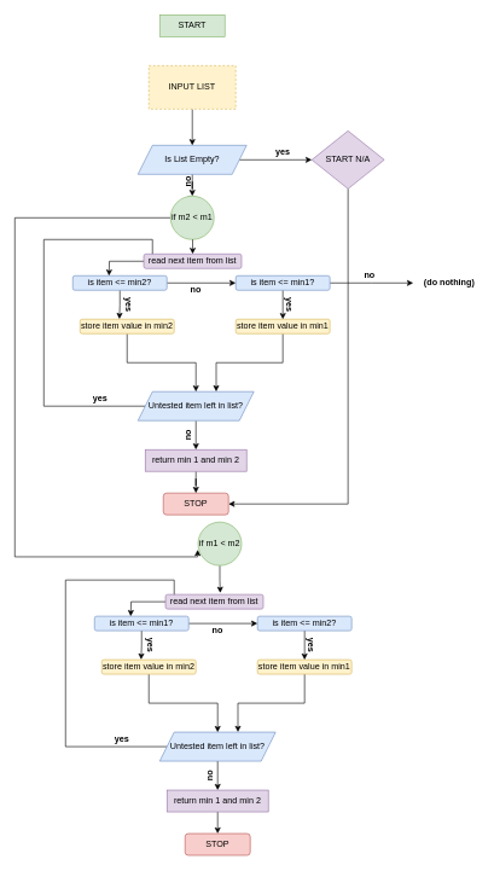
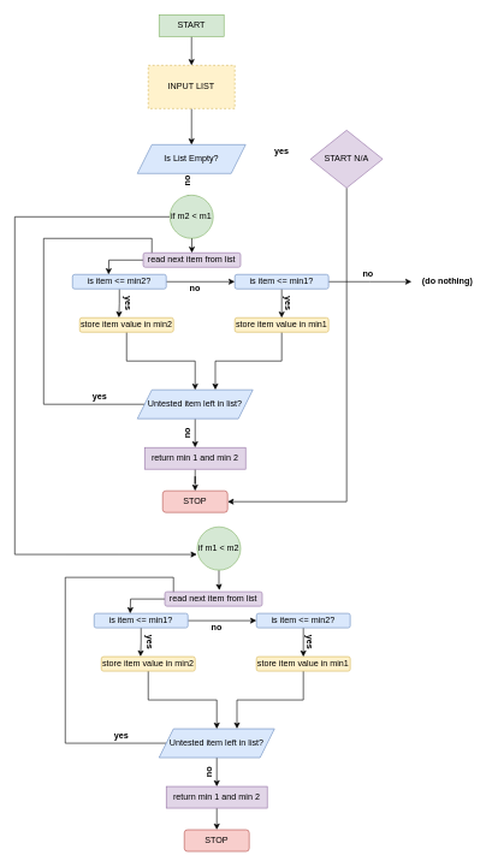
  <mxCell id="0" />
  <mxCell id="1" parent="0" />
  <mxCell id="2" style="edgeStyle=orthogonalEdgeStyle;rounded=0;orthogonalLoop=1;jettySize=auto;html=1;" edge="1" parent="1" source="3" target="9"><mxGeometry relative="1" as="geometry" /></mxCell>
  <mxCell id="3" value="INPUT LIST" style="rounded=0;whiteSpace=wrap;html=1;fillColor=#fff2cc;strokeColor=#d6b656;dashed=1;" vertex="1" parent="1"><mxGeometry x="205" y="90" width="120" height="60" as="geometry" /></mxCell>
+ <mxCell id="4" style="edgeStyle=orthogonalEdgeStyle;rounded=0;orthogonalLoop=1;jettySize=auto;html=1;" edge="1" parent="1" source="5" target="3"><mxGeometry relative="1" as="geometry" /></mxCell>
  <mxCell id="5" value="START" style="whiteSpace=wrap;html=1;fillColor=#d5e8d4;strokeColor=#82b366;rounded=0;" vertex="1" parent="1"><mxGeometry x="220" y="20" width="90" height="30" as="geometry" /></mxCell>
- <mxCell id="6" style="edgeStyle=orthogonalEdgeStyle;rounded=0;orthogonalLoop=1;jettySize=auto;html=1;" edge="1" parent="1" source="9" target="11"><mxGeometry relative="1" as="geometry" /></mxCell>
  <mxCell id="7" style="edgeStyle=orthogonalEdgeStyle;rounded=0;orthogonalLoop=1;jettySize=auto;html=1;entryX=0.5;entryY=0;entryDx=0;entryDy=0;" edge="1" parent="1" target="30"><mxGeometry relative="1" as="geometry"><mxPoint x="265" y="310" as="sourcePoint" /></mxGeometry></mxCell>
- <mxCell id="8" style="edgeStyle=orthogonalEdgeStyle;rounded=0;orthogonalLoop=1;jettySize=auto;html=1;entryX=0.5;entryY=0;entryDx=0;entryDy=0;" edge="1" parent="1" source="9" target="41"><mxGeometry relative="1" as="geometry" /></mxCell>
  <mxCell id="9" value="Is List Empty?" style="shape=parallelogram;perimeter=parallelogramPerimeter;whiteSpace=wrap;html=1;fixedSize=1;fillColor=#dae8fc;strokeColor=#6c8ebf;" vertex="1" parent="1"><mxGeometry x="190" y="200" width="150" height="40" as="geometry" /></mxCell>
  <mxCell id="10" style="edgeStyle=orthogonalEdgeStyle;rounded=0;orthogonalLoop=1;jettySize=auto;html=1;entryX=1;entryY=0.5;entryDx=0;entryDy=0;exitX=0.5;exitY=1;exitDx=0;exitDy=0;" edge="1" parent="1" source="11" target="16"><mxGeometry relative="1" as="geometry"><mxPoint x="470" y="700" as="targetPoint" /><mxPoint x="480" y="330" as="sourcePoint" /><Array as="points"><mxPoint x="480" y="695" /></Array></mxGeometry></mxCell>
  <mxCell id="11" value="START N/A" style="rhombus;whiteSpace=wrap;html=1;fillColor=#e1d5e7;strokeColor=#9673a6;" vertex="1" parent="1"><mxGeometry x="430" y="180" width="100" height="80" as="geometry" /></mxCell>
  <mxCell id="12" value="&lt;b&gt;yes&lt;br&gt;&lt;/b&gt;" style="text;html=1;strokeColor=none;fillColor=none;align=center;verticalAlign=middle;whiteSpace=wrap;rounded=0;" vertex="1" parent="1"><mxGeometry x="370" y="200" width="40" height="20" as="geometry" /></mxCell>
  <mxCell id="13" style="edgeStyle=orthogonalEdgeStyle;rounded=0;orthogonalLoop=1;jettySize=auto;html=1;entryX=0.5;entryY=0;entryDx=0;entryDy=0;" edge="1" parent="1" source="15" target="18"><mxGeometry relative="1" as="geometry" /></mxCell>
  <mxCell id="14" style="edgeStyle=orthogonalEdgeStyle;rounded=0;orthogonalLoop=1;jettySize=auto;html=1;entryX=0;entryY=0.25;entryDx=0;entryDy=0;" edge="1" parent="1" source="15" target="30"><mxGeometry relative="1" as="geometry"><mxPoint x="90" y="350" as="targetPoint" /><Array as="points"><mxPoint x="60" y="560" /><mxPoint x="60" y="330" /><mxPoint x="210" y="330" /><mxPoint x="210" y="355" /></Array></mxGeometry></mxCell>
  <mxCell id="15" value="Untested item left in list?" style="shape=parallelogram;perimeter=parallelogramPerimeter;whiteSpace=wrap;html=1;fixedSize=1;fillColor=#dae8fc;strokeColor=#6c8ebf;" vertex="1" parent="1"><mxGeometry x="190" y="540" width="160" height="40" as="geometry" /></mxCell>
  <mxCell id="16" value="STOP" style="rounded=1;whiteSpace=wrap;html=1;fillColor=#f8cecc;strokeColor=#b85450;" vertex="1" parent="1"><mxGeometry x="225" y="680" width="90" height="30" as="geometry" /></mxCell>
  <mxCell id="17" style="edgeStyle=orthogonalEdgeStyle;rounded=0;orthogonalLoop=1;jettySize=auto;html=1;" edge="1" parent="1" source="18" target="16"><mxGeometry relative="1" as="geometry" /></mxCell>
  <mxCell id="18" value="return min 1 and min 2" style="rounded=0;whiteSpace=wrap;html=1;fillColor=#e1d5e7;strokeColor=#9673a6;" vertex="1" parent="1"><mxGeometry x="200" y="620" width="140" height="30" as="geometry" /></mxCell>
  <mxCell id="19" style="edgeStyle=orthogonalEdgeStyle;rounded=0;orthogonalLoop=1;jettySize=auto;html=1;entryX=0;entryY=0.5;entryDx=0;entryDy=0;" edge="1" parent="1" source="21" target="28"><mxGeometry relative="1" as="geometry" /></mxCell>
  <mxCell id="20" style="edgeStyle=orthogonalEdgeStyle;rounded=0;orthogonalLoop=1;jettySize=auto;html=1;entryX=0.418;entryY=-0.01;entryDx=0;entryDy=0;entryPerimeter=0;" edge="1" parent="1" source="21" target="23"><mxGeometry relative="1" as="geometry" /></mxCell>
  <mxCell id="21" value="is item &amp;lt;= min2?" style="rounded=1;whiteSpace=wrap;html=1;fillColor=#dae8fc;strokeColor=#6c8ebf;" vertex="1" parent="1"><mxGeometry x="100" y="380" width="130" height="20" as="geometry" /></mxCell>
  <mxCell id="22" style="edgeStyle=orthogonalEdgeStyle;rounded=0;orthogonalLoop=1;jettySize=auto;html=1;entryX=0.5;entryY=0;entryDx=0;entryDy=0;" edge="1" parent="1" source="23" target="15"><mxGeometry relative="1" as="geometry" /></mxCell>
  <mxCell id="23" value="store item value in min2" style="rounded=1;whiteSpace=wrap;html=1;fillColor=#fff2cc;strokeColor=#d6b656;" vertex="1" parent="1"><mxGeometry x="110" y="440" width="130" height="20" as="geometry" /></mxCell>
  <mxCell id="24" style="edgeStyle=orthogonalEdgeStyle;rounded=0;orthogonalLoop=1;jettySize=auto;html=1;entryX=0.675;entryY=-0.005;entryDx=0;entryDy=0;entryPerimeter=0;" edge="1" parent="1" source="25" target="15"><mxGeometry relative="1" as="geometry" /></mxCell>
  <mxCell id="25" value="store item value in min1" style="rounded=1;whiteSpace=wrap;html=1;fillColor=#fff2cc;strokeColor=#d6b656;" vertex="1" parent="1"><mxGeometry x="325" y="440" width="130" height="20" as="geometry" /></mxCell>
  <mxCell id="26" style="edgeStyle=orthogonalEdgeStyle;rounded=0;orthogonalLoop=1;jettySize=auto;html=1;entryX=0.5;entryY=0;entryDx=0;entryDy=0;" edge="1" parent="1" source="28" target="25"><mxGeometry relative="1" as="geometry" /></mxCell>
  <mxCell id="27" style="edgeStyle=orthogonalEdgeStyle;rounded=0;orthogonalLoop=1;jettySize=auto;html=1;" edge="1" parent="1" source="28"><mxGeometry relative="1" as="geometry"><mxPoint x="570" y="390" as="targetPoint" /></mxGeometry></mxCell>
  <mxCell id="28" value="is item &amp;lt;= min1?" style="rounded=1;whiteSpace=wrap;html=1;fillColor=#dae8fc;strokeColor=#6c8ebf;" vertex="1" parent="1"><mxGeometry x="325" y="380" width="130" height="20" as="geometry" /></mxCell>
  <mxCell id="29" style="edgeStyle=orthogonalEdgeStyle;rounded=0;orthogonalLoop=1;jettySize=auto;html=1;" edge="1" parent="1" source="30"><mxGeometry relative="1" as="geometry"><mxPoint x="150" y="380" as="targetPoint" /></mxGeometry></mxCell>
  <mxCell id="30" value="read next item from list" style="rounded=1;whiteSpace=wrap;html=1;fillColor=#e1d5e7;strokeColor=#9673a6;" vertex="1" parent="1"><mxGeometry x="198" y="350" width="135" height="20" as="geometry" /></mxCell>
  <mxCell id="31" value="" style="edgeStyle=orthogonalEdgeStyle;rounded=0;orthogonalLoop=1;jettySize=auto;html=1;" edge="1" parent="1" source="32" target="41"><mxGeometry relative="1" as="geometry" /></mxCell>
  <mxCell id="32" value="&lt;b&gt;no&lt;br&gt;&lt;/b&gt;" style="text;html=1;strokeColor=none;fillColor=none;align=center;verticalAlign=middle;whiteSpace=wrap;rounded=0;rotation=270;" vertex="1" parent="1"><mxGeometry x="240" y="240" width="40" height="20" as="geometry" /></mxCell>
  <mxCell id="33" value="&lt;b&gt;no&lt;/b&gt;" style="text;html=1;strokeColor=none;fillColor=none;align=center;verticalAlign=middle;whiteSpace=wrap;rounded=0;" vertex="1" parent="1"><mxGeometry x="250" y="390" width="40" height="20" as="geometry" /></mxCell>
  <mxCell id="34" value="&lt;b&gt;yes&lt;/b&gt;" style="text;html=1;strokeColor=none;fillColor=none;align=center;verticalAlign=middle;whiteSpace=wrap;rounded=0;rotation=90;" vertex="1" parent="1"><mxGeometry x="158" y="410" width="40" height="20" as="geometry" /></mxCell>
  <mxCell id="35" value="&lt;b&gt;yes&lt;/b&gt;" style="text;html=1;strokeColor=none;fillColor=none;align=center;verticalAlign=middle;whiteSpace=wrap;rounded=0;rotation=90;" vertex="1" parent="1"><mxGeometry x="380" y="410" width="40" height="20" as="geometry" /></mxCell>
  <mxCell id="36" value="&lt;b&gt;yes&lt;br&gt;&lt;/b&gt;" style="text;html=1;strokeColor=none;fillColor=none;align=center;verticalAlign=middle;whiteSpace=wrap;rounded=0;" vertex="1" parent="1"><mxGeometry x="118" y="540" width="40" height="20" as="geometry" /></mxCell>
  <mxCell id="37" value="&lt;b&gt;no&lt;br&gt;&lt;/b&gt;" style="text;html=1;strokeColor=none;fillColor=none;align=center;verticalAlign=middle;whiteSpace=wrap;rounded=0;rotation=270;" vertex="1" parent="1"><mxGeometry x="240" y="590" width="40" height="20" as="geometry" /></mxCell>
  <mxCell id="38" value="&lt;b&gt;(do nothing)&lt;/b&gt;" style="text;html=1;strokeColor=none;fillColor=none;align=center;verticalAlign=middle;whiteSpace=wrap;rounded=0;" vertex="1" parent="1"><mxGeometry x="580" y="380" width="80" height="20" as="geometry" /></mxCell>
  <mxCell id="39" value="&lt;b&gt;no&lt;/b&gt;" style="text;html=1;strokeColor=none;fillColor=none;align=center;verticalAlign=middle;whiteSpace=wrap;rounded=0;" vertex="1" parent="1"><mxGeometry x="490" y="370" width="40" height="20" as="geometry" /></mxCell>
  <mxCell id="40" style="edgeStyle=orthogonalEdgeStyle;rounded=0;orthogonalLoop=1;jettySize=auto;html=1;entryX=-0.01;entryY=0.637;entryDx=0;entryDy=0;entryPerimeter=0;" edge="1" parent="1" source="41" target="65"><mxGeometry relative="1" as="geometry"><Array as="points"><mxPoint x="20" y="300" /><mxPoint x="20" y="768" /></Array></mxGeometry></mxCell>
  <mxCell id="41" value="if m2 &amp;lt; m1" style="ellipse;whiteSpace=wrap;html=1;aspect=fixed;fillColor=#d5e8d4;strokeColor=#82b366;" vertex="1" parent="1"><mxGeometry x="235" y="270" width="60" height="60" as="geometry" /></mxCell>
  <mxCell id="42" style="edgeStyle=orthogonalEdgeStyle;rounded=0;orthogonalLoop=1;jettySize=auto;html=1;entryX=0.5;entryY=0;entryDx=0;entryDy=0;" edge="1" parent="1" source="44" target="46"><mxGeometry relative="1" as="geometry" /></mxCell>
  <mxCell id="43" style="edgeStyle=orthogonalEdgeStyle;rounded=0;orthogonalLoop=1;jettySize=auto;html=1;entryX=0;entryY=0.25;entryDx=0;entryDy=0;" edge="1" parent="1" source="44" target="57"><mxGeometry relative="1" as="geometry"><mxPoint x="120" y="820" as="targetPoint" /><Array as="points"><mxPoint x="90" y="1030" /><mxPoint x="90" y="800" /><mxPoint x="240" y="800" /><mxPoint x="240" y="825" /></Array></mxGeometry></mxCell>
  <mxCell id="44" value="Untested item left in list?" style="shape=parallelogram;perimeter=parallelogramPerimeter;whiteSpace=wrap;html=1;fixedSize=1;fillColor=#dae8fc;strokeColor=#6c8ebf;" vertex="1" parent="1"><mxGeometry x="220" y="1010" width="160" height="40" as="geometry" /></mxCell>
  <mxCell id="45" style="edgeStyle=orthogonalEdgeStyle;rounded=0;orthogonalLoop=1;jettySize=auto;html=1;" edge="1" parent="1" source="46"><mxGeometry relative="1" as="geometry"><mxPoint x="300" y="1150" as="targetPoint" /></mxGeometry></mxCell>
  <mxCell id="46" value="return min 1 and min 2" style="rounded=0;whiteSpace=wrap;html=1;fillColor=#e1d5e7;strokeColor=#9673a6;" vertex="1" parent="1"><mxGeometry x="230" y="1090" width="140" height="30" as="geometry" /></mxCell>
  <mxCell id="47" style="edgeStyle=orthogonalEdgeStyle;rounded=0;orthogonalLoop=1;jettySize=auto;html=1;entryX=0;entryY=0.5;entryDx=0;entryDy=0;" edge="1" parent="1" source="49" target="55"><mxGeometry relative="1" as="geometry" /></mxCell>
  <mxCell id="48" style="edgeStyle=orthogonalEdgeStyle;rounded=0;orthogonalLoop=1;jettySize=auto;html=1;entryX=0.418;entryY=-0.01;entryDx=0;entryDy=0;entryPerimeter=0;" edge="1" parent="1" source="49" target="51"><mxGeometry relative="1" as="geometry" /></mxCell>
  <mxCell id="49" value="is item &amp;lt;= min1?" style="rounded=1;whiteSpace=wrap;html=1;fillColor=#dae8fc;strokeColor=#6c8ebf;" vertex="1" parent="1"><mxGeometry x="130" y="850" width="130" height="20" as="geometry" /></mxCell>
  <mxCell id="50" style="edgeStyle=orthogonalEdgeStyle;rounded=0;orthogonalLoop=1;jettySize=auto;html=1;entryX=0.5;entryY=0;entryDx=0;entryDy=0;" edge="1" parent="1" source="51" target="44"><mxGeometry relative="1" as="geometry" /></mxCell>
  <mxCell id="51" value="store item value in min2" style="rounded=1;whiteSpace=wrap;html=1;fillColor=#fff2cc;strokeColor=#d6b656;" vertex="1" parent="1"><mxGeometry x="140" y="910" width="130" height="20" as="geometry" /></mxCell>
  <mxCell id="52" style="edgeStyle=orthogonalEdgeStyle;rounded=0;orthogonalLoop=1;jettySize=auto;html=1;entryX=0.675;entryY=-0.005;entryDx=0;entryDy=0;entryPerimeter=0;" edge="1" parent="1" source="53" target="44"><mxGeometry relative="1" as="geometry" /></mxCell>
  <mxCell id="53" value="store item value in min1" style="rounded=1;whiteSpace=wrap;html=1;fillColor=#fff2cc;strokeColor=#d6b656;" vertex="1" parent="1"><mxGeometry x="355" y="910" width="130" height="20" as="geometry" /></mxCell>
  <mxCell id="54" style="edgeStyle=orthogonalEdgeStyle;rounded=0;orthogonalLoop=1;jettySize=auto;html=1;entryX=0.5;entryY=0;entryDx=0;entryDy=0;" edge="1" parent="1" source="55" target="53"><mxGeometry relative="1" as="geometry" /></mxCell>
  <mxCell id="55" value="is item &amp;lt;= min2?" style="rounded=1;whiteSpace=wrap;html=1;fillColor=#dae8fc;strokeColor=#6c8ebf;" vertex="1" parent="1"><mxGeometry x="355" y="850" width="130" height="20" as="geometry" /></mxCell>
  <mxCell id="56" style="edgeStyle=orthogonalEdgeStyle;rounded=0;orthogonalLoop=1;jettySize=auto;html=1;" edge="1" parent="1" source="57"><mxGeometry relative="1" as="geometry"><mxPoint x="180" y="850" as="targetPoint" /></mxGeometry></mxCell>
  <mxCell id="57" value="read next item from list" style="rounded=1;whiteSpace=wrap;html=1;fillColor=#e1d5e7;strokeColor=#9673a6;" vertex="1" parent="1"><mxGeometry x="228" y="820" width="135" height="20" as="geometry" /></mxCell>
  <mxCell id="58" value="&lt;b&gt;no&lt;/b&gt;" style="text;html=1;strokeColor=none;fillColor=none;align=center;verticalAlign=middle;whiteSpace=wrap;rounded=0;" vertex="1" parent="1"><mxGeometry x="280" y="860" width="40" height="20" as="geometry" /></mxCell>
  <mxCell id="59" value="&lt;b&gt;yes&lt;/b&gt;" style="text;html=1;strokeColor=none;fillColor=none;align=center;verticalAlign=middle;whiteSpace=wrap;rounded=0;rotation=90;" vertex="1" parent="1"><mxGeometry x="188" y="880" width="40" height="20" as="geometry" /></mxCell>
  <mxCell id="60" value="&lt;b&gt;yes&lt;/b&gt;" style="text;html=1;strokeColor=none;fillColor=none;align=center;verticalAlign=middle;whiteSpace=wrap;rounded=0;rotation=90;" vertex="1" parent="1"><mxGeometry x="410" y="880" width="40" height="20" as="geometry" /></mxCell>
  <mxCell id="61" value="&lt;b&gt;yes&lt;br&gt;&lt;/b&gt;" style="text;html=1;strokeColor=none;fillColor=none;align=center;verticalAlign=middle;whiteSpace=wrap;rounded=0;" vertex="1" parent="1"><mxGeometry x="148" y="1010" width="40" height="20" as="geometry" /></mxCell>
  <mxCell id="62" value="&lt;b&gt;no&lt;br&gt;&lt;/b&gt;" style="text;html=1;strokeColor=none;fillColor=none;align=center;verticalAlign=middle;whiteSpace=wrap;rounded=0;rotation=270;" vertex="1" parent="1"><mxGeometry x="270" y="1060" width="40" height="20" as="geometry" /></mxCell>
  <mxCell id="63" value="STOP" style="rounded=1;whiteSpace=wrap;html=1;fillColor=#f8cecc;strokeColor=#b85450;" vertex="1" parent="1"><mxGeometry x="255" y="1150" width="90" height="30" as="geometry" /></mxCell>
  <mxCell id="64" style="edgeStyle=orthogonalEdgeStyle;rounded=0;orthogonalLoop=1;jettySize=auto;html=1;entryX=0.56;entryY=-0.11;entryDx=0;entryDy=0;entryPerimeter=0;" edge="1" parent="1" source="65" target="57"><mxGeometry relative="1" as="geometry" /></mxCell>
- <mxCell id="65" value="if m1 &amp;lt; m2" style="ellipse;whiteSpace=wrap;html=1;aspect=fixed;fillColor=#d5e8d4;strokeColor=#82b366;" vertex="1" parent="1"><mxGeometry x="273" y="720" width="60" height="60" as="geometry" /></mxCell>
+ <mxCell id="65" value="if m1 &amp;lt; m2" style="ellipse;whiteSpace=wrap;html=1;aspect=fixed;fillColor=#d5e8d4;strokeColor=#82b366;" vertex="1" parent="1"><mxGeometry x="273" y="730" width="60" height="60" as="geometry" /></mxCell>
